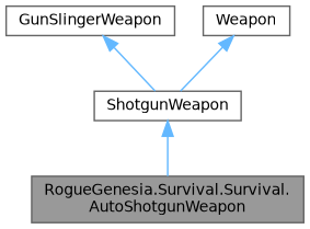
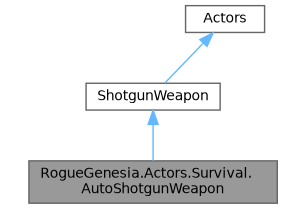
  digraph {
    fontname="DejaVu Sans"
    node [color=gray40 fillcolor=white fontname="DejaVu Sans" fontsize=10 shape=box style=filled]
    edge [color=steelblue1 dir=back fontname="DejaVu Sans" fontsize=10 labelfontname=Helvetica labelfontsize=10 style=solid]
-   n1 [fillcolor=grey60 fontcolor=black height=0.2 label="RogueGenesia.Survival.Survival.\lAutoShotgunWeapon" width=0.4]
+   n1 [fillcolor=grey60 fontcolor=black height=0.2 label="RogueGenesia.Actors.Survival.\lAutoShotgunWeapon" width=0.4]
    n2 [height=0.2 label=ShotgunWeapon width=0.4]
-   n3 [height=0.2 label=GunSlingerWeapon width=0.4]
-   n4 [height=0.2 label=Weapon width=0.4]
+   n4 [height=0.2 label=Actors width=0.4]
    n2 -> n1
-   n3 -> n2
    n4 -> n2
  }
